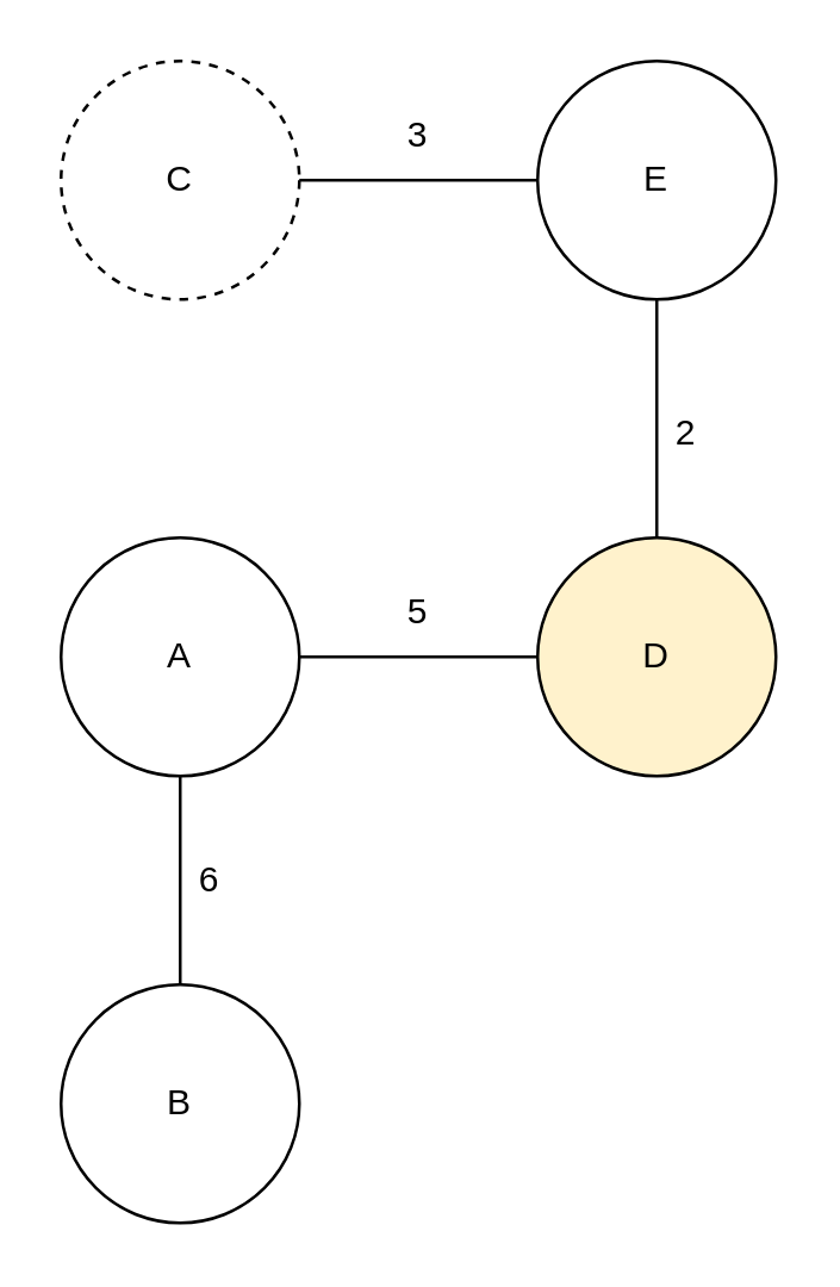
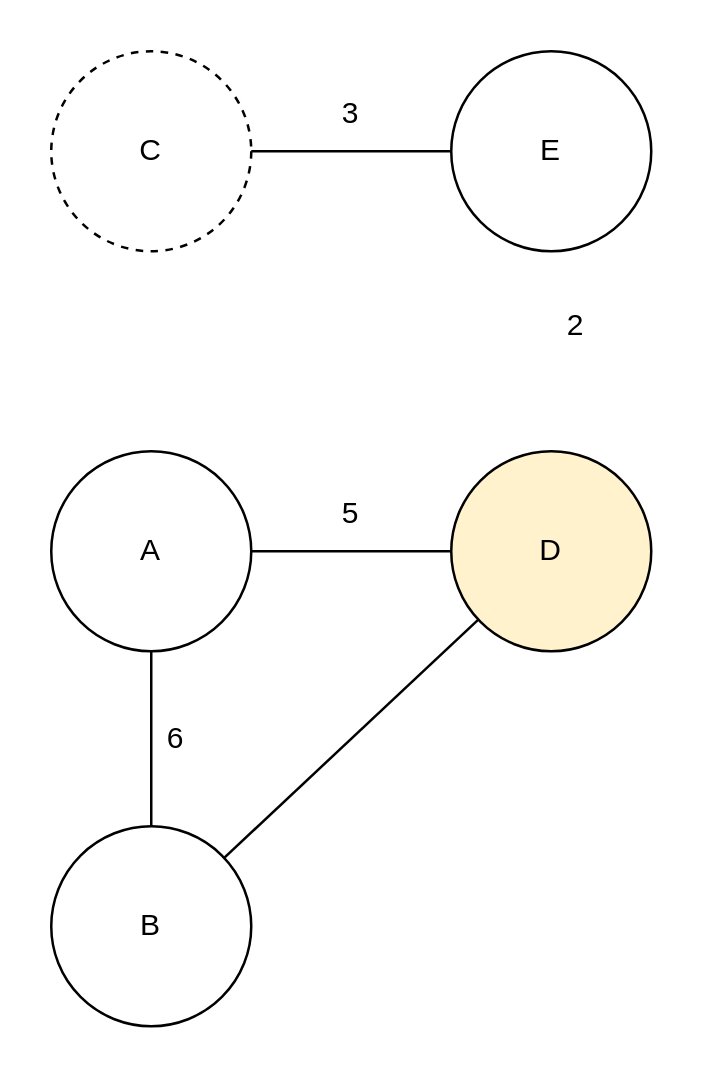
  <mxCell id="0" />
  <mxCell id="1" parent="0" />
  <mxCell id="2" value="D" style="ellipse;whiteSpace=wrap;html=1;aspect=fixed;fillColor=#fff2cc;" vertex="1" parent="1"><mxGeometry x="180" y="180" width="80" height="80" as="geometry" /></mxCell>
  <mxCell id="3" value="E" style="ellipse;whiteSpace=wrap;html=1;aspect=fixed;" vertex="1" parent="1"><mxGeometry x="180" y="20" width="80" height="80" as="geometry" /></mxCell>
  <mxCell id="4" value="C" style="ellipse;whiteSpace=wrap;html=1;aspect=fixed;dashed=1;" vertex="1" parent="1"><mxGeometry x="20" y="20" width="80" height="80" as="geometry" /></mxCell>
  <mxCell id="5" value="B" style="ellipse;whiteSpace=wrap;html=1;aspect=fixed;" vertex="1" parent="1"><mxGeometry x="20" y="330" width="80" height="80" as="geometry" /></mxCell>
  <mxCell id="6" value="A" style="ellipse;whiteSpace=wrap;html=1;aspect=fixed;" vertex="1" parent="1"><mxGeometry x="20" y="180" width="80" height="80" as="geometry" /></mxCell>
  <mxCell id="7" value="" style="endArrow=none;html=1;exitX=0.5;exitY=1;exitDx=0;exitDy=0;entryX=0.5;entryY=0;entryDx=0;entryDy=0;" edge="1" parent="1" source="6" target="5"><mxGeometry width="50" height="50" relative="1" as="geometry"><mxPoint x="140" y="240" as="sourcePoint" /><mxPoint x="190" y="190" as="targetPoint" /></mxGeometry></mxCell>
  <mxCell id="8" value="" style="endArrow=none;html=1;exitX=1;exitY=0.5;exitDx=0;exitDy=0;entryX=0;entryY=0.5;entryDx=0;entryDy=0;" edge="1" parent="1" source="6" target="2"><mxGeometry width="50" height="50" relative="1" as="geometry"><mxPoint x="140" y="240" as="sourcePoint" /><mxPoint x="190" y="190" as="targetPoint" /></mxGeometry></mxCell>
- <mxCell id="9" value="" style="endArrow=none;html=1;entryX=0.5;entryY=1;entryDx=0;entryDy=0;" edge="1" parent="1" source="2" target="3"><mxGeometry width="50" height="50" relative="1" as="geometry"><mxPoint x="140" y="240" as="sourcePoint" /><mxPoint x="190" y="190" as="targetPoint" /></mxGeometry></mxCell>
+ <mxCell id="9" value="" style="endArrow=none;html=1;" edge="1" parent="1" source="2" target="5"><mxGeometry width="50" height="50" relative="1" as="geometry"><mxPoint x="140" y="240" as="sourcePoint" /><mxPoint x="190" y="190" as="targetPoint" /></mxGeometry></mxCell>
  <mxCell id="10" value="" style="endArrow=none;html=1;entryX=1;entryY=0.5;entryDx=0;entryDy=0;exitX=0;exitY=0.5;exitDx=0;exitDy=0;" edge="1" parent="1" source="3" target="4"><mxGeometry width="50" height="50" relative="1" as="geometry"><mxPoint x="140" y="240" as="sourcePoint" /><mxPoint x="190" y="190" as="targetPoint" /></mxGeometry></mxCell>
  <mxCell id="11" value="3" style="text;html=1;strokeColor=none;fillColor=none;align=center;verticalAlign=middle;whiteSpace=wrap;rounded=0;" vertex="1" parent="1"><mxGeometry x="110" y="30" width="60" height="30" as="geometry" /></mxCell>
- <mxCell id="12" value="2" style="text;html=1;strokeColor=none;fillColor=none;align=center;verticalAlign=middle;whiteSpace=wrap;rounded=0;" vertex="1" parent="1"><mxGeometry x="200" y="130" width="60" height="30" as="geometry" /></mxCell>
+ <mxCell id="12" value="2" style="text;html=1;strokeColor=none;fillColor=none;align=center;verticalAlign=middle;whiteSpace=wrap;rounded=0;" vertex="1" parent="1"><mxGeometry x="200" y="115" width="60" height="30" as="geometry" /></mxCell>
  <mxCell id="13" value="5" style="text;html=1;strokeColor=none;fillColor=none;align=center;verticalAlign=middle;whiteSpace=wrap;rounded=0;" vertex="1" parent="1"><mxGeometry x="110" y="190" width="60" height="30" as="geometry" /></mxCell>
  <mxCell id="14" value="6" style="text;html=1;strokeColor=none;fillColor=none;align=center;verticalAlign=middle;whiteSpace=wrap;rounded=0;" vertex="1" parent="1"><mxGeometry x="40" y="280" width="60" height="30" as="geometry" /></mxCell>
